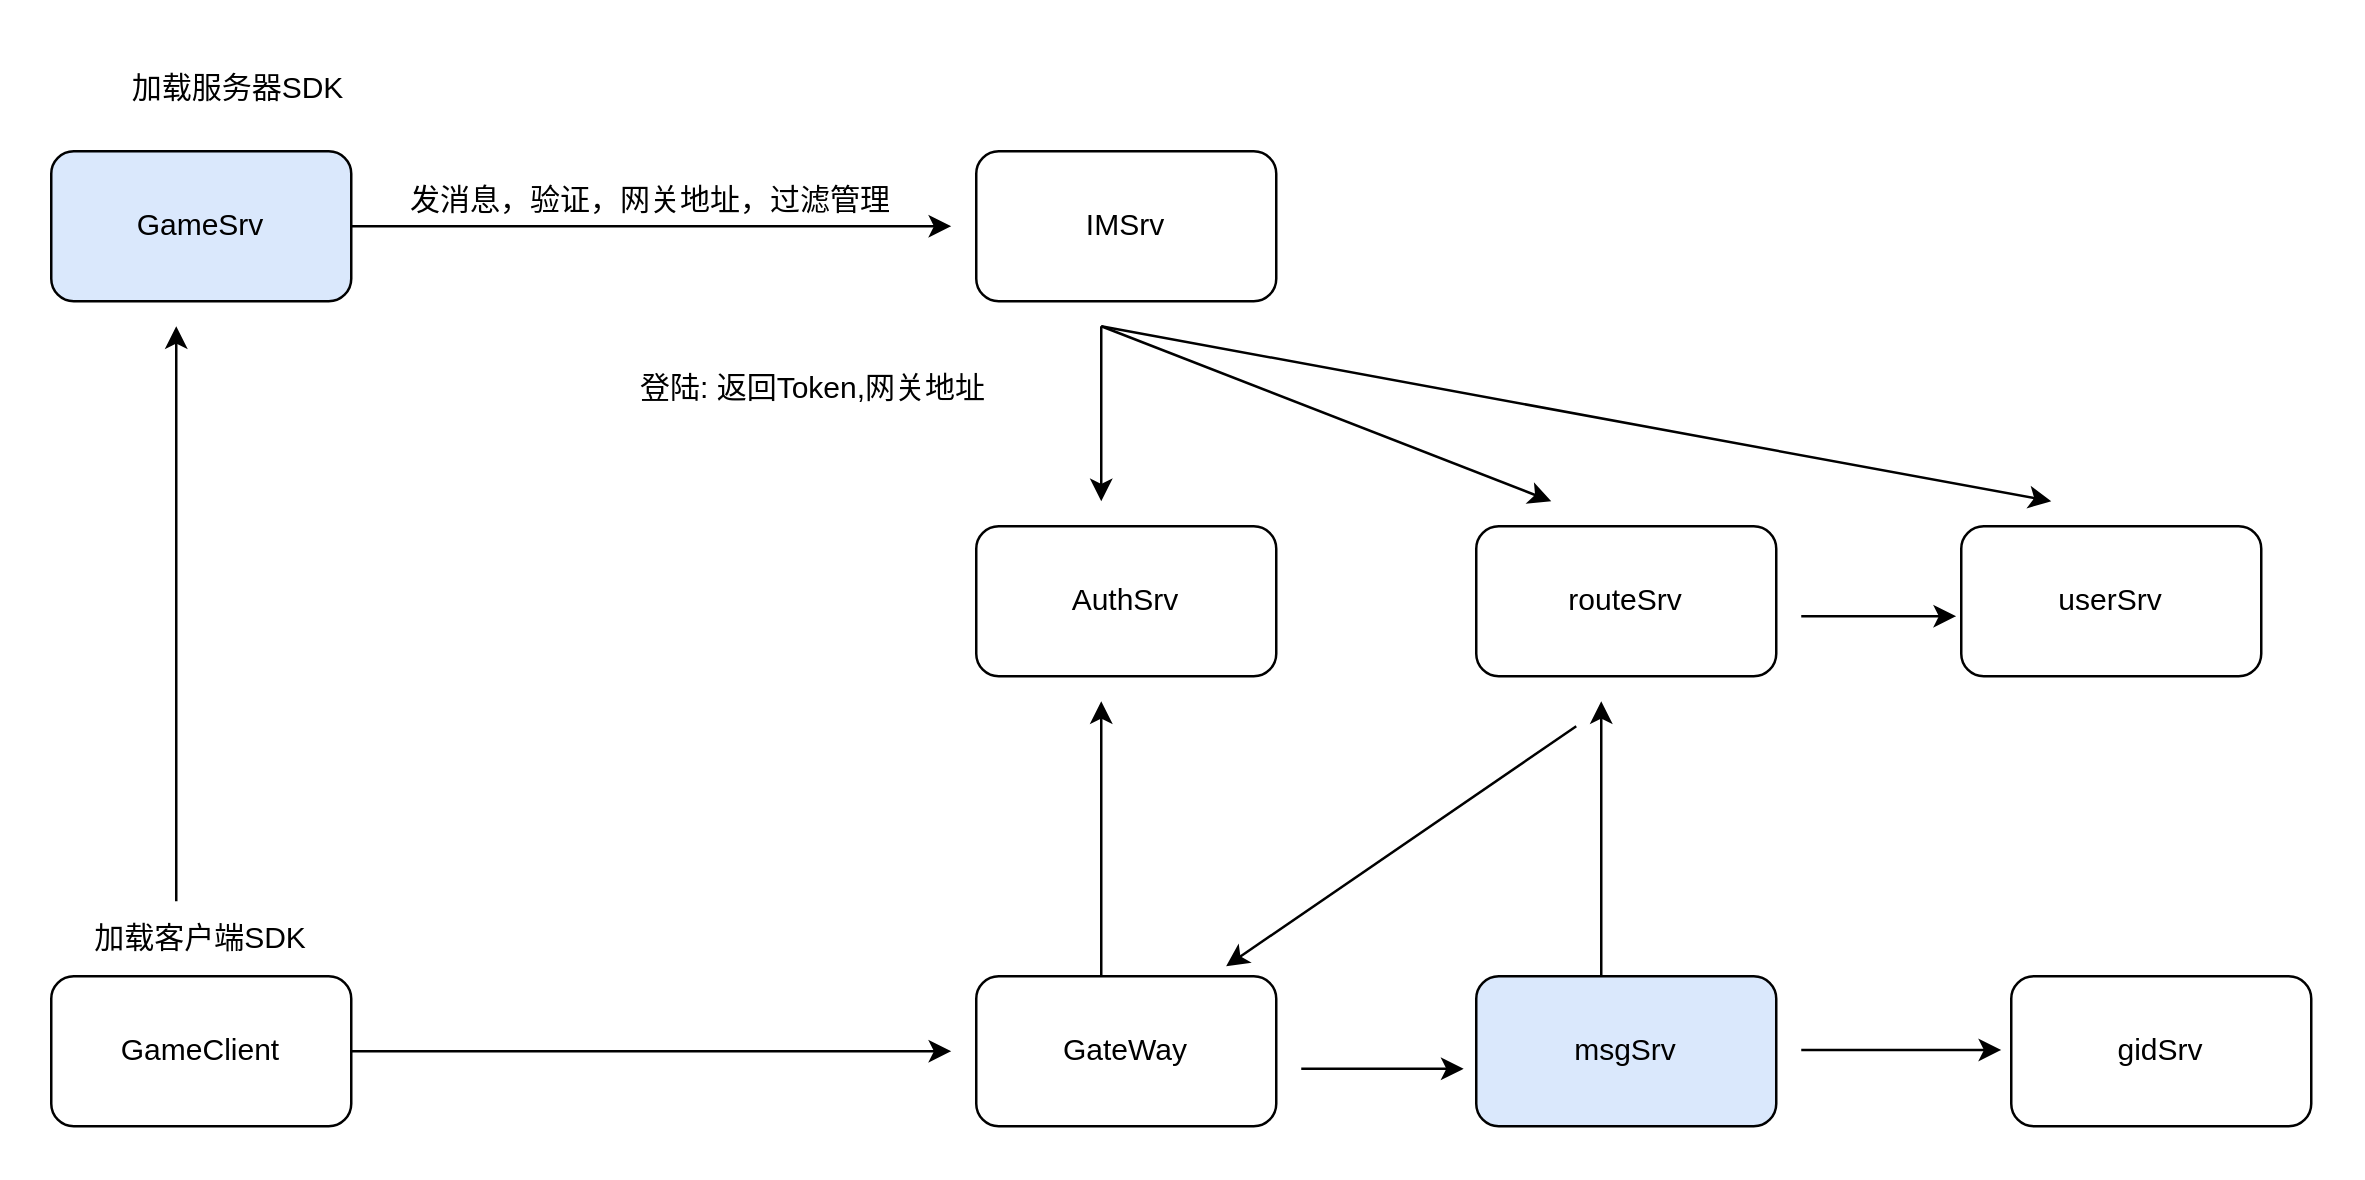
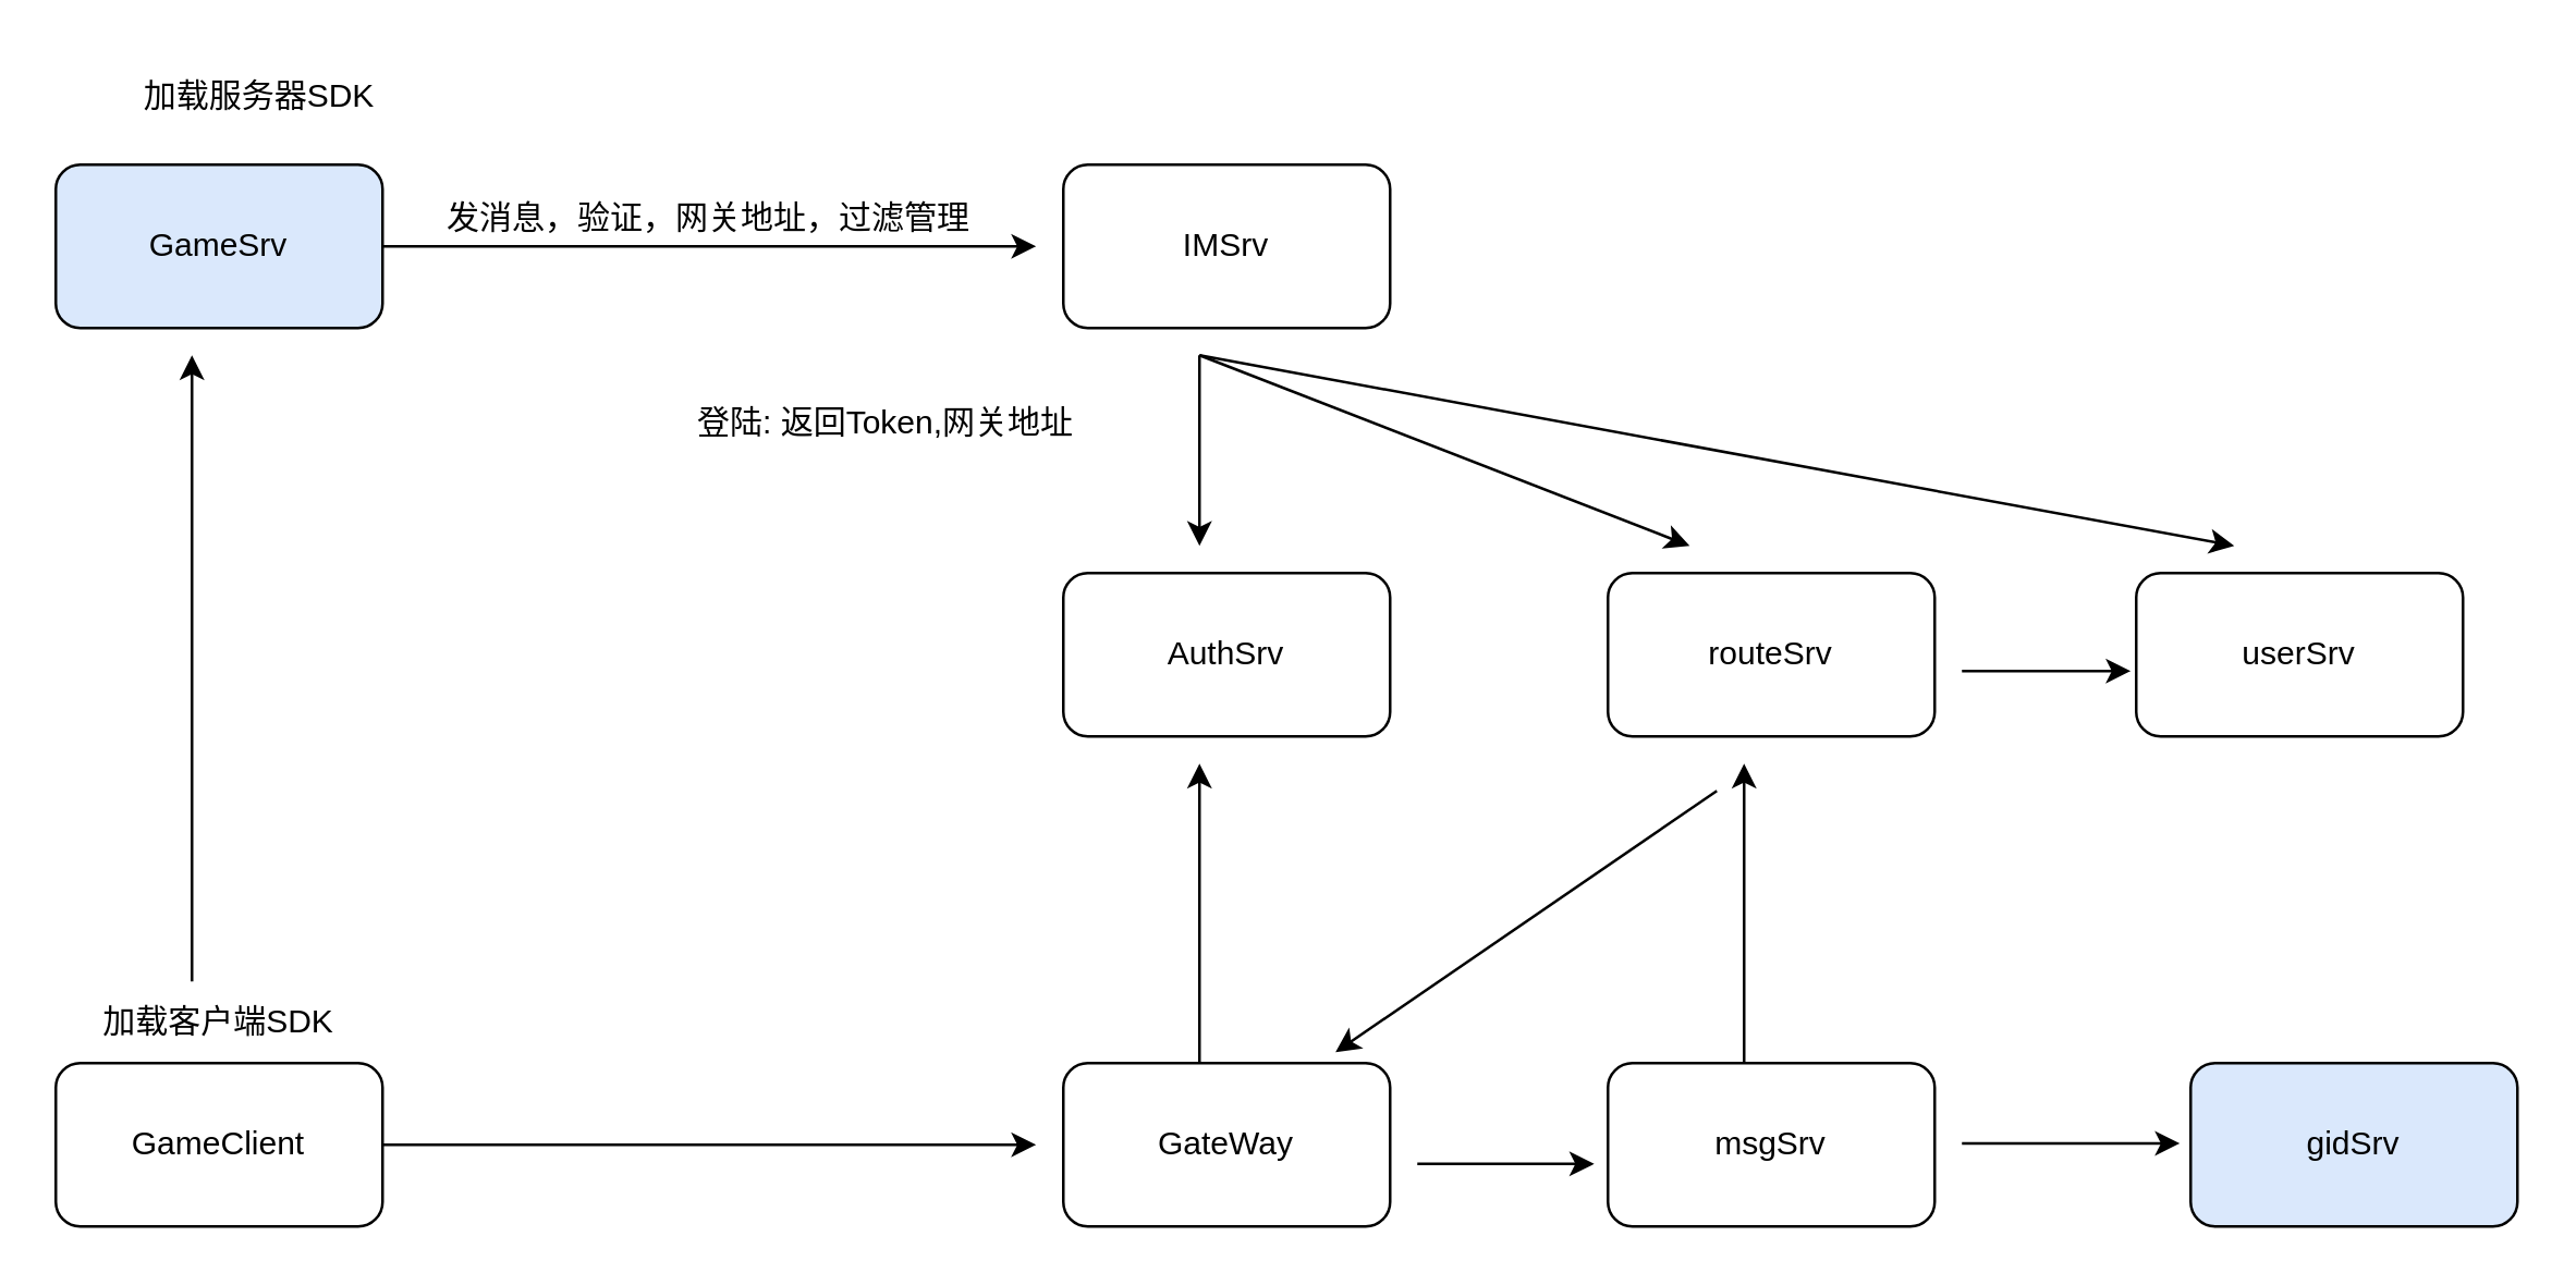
  <mxCell id="0" />
  <mxCell id="1" parent="0" />
  <mxCell id="2" value="GameSrv" style="rounded=1;whiteSpace=wrap;html=1;fillColor=#dae8fc;" vertex="1" parent="1"><mxGeometry x="20" y="60" width="120" height="60" as="geometry" /></mxCell>
  <mxCell id="3" value="GameClient" style="rounded=1;whiteSpace=wrap;html=1;" vertex="1" parent="1"><mxGeometry x="20" y="390" width="120" height="60" as="geometry" /></mxCell>
  <mxCell id="4" value="IMSrv" style="rounded=1;whiteSpace=wrap;html=1;" vertex="1" parent="1"><mxGeometry x="390" y="60" width="120" height="60" as="geometry" /></mxCell>
  <mxCell id="5" value="GateWay" style="rounded=1;whiteSpace=wrap;html=1;" vertex="1" parent="1"><mxGeometry x="390" y="390" width="120" height="60" as="geometry" /></mxCell>
  <mxCell id="6" value="" style="endArrow=classic;html=1;" edge="1" parent="1"><mxGeometry width="50" height="50" relative="1" as="geometry"><mxPoint x="140" y="90" as="sourcePoint" /><mxPoint x="380" y="90" as="targetPoint" /></mxGeometry></mxCell>
  <mxCell id="7" value="加载服务器SDK" style="text;html=1;strokeColor=none;fillColor=none;align=center;verticalAlign=middle;whiteSpace=wrap;rounded=0;" vertex="1" parent="1"><mxGeometry x="35" y="20" width="120" height="30" as="geometry" /></mxCell>
  <mxCell id="8" value="加载客户端SDK" style="text;html=1;strokeColor=none;fillColor=none;align=center;verticalAlign=middle;whiteSpace=wrap;rounded=0;" vertex="1" parent="1"><mxGeometry x="20" y="360" width="120" height="30" as="geometry" /></mxCell>
  <mxCell id="9" value="" style="endArrow=classic;html=1;" edge="1" parent="1"><mxGeometry width="50" height="50" relative="1" as="geometry"><mxPoint x="140" y="420" as="sourcePoint" /><mxPoint x="380" y="420" as="targetPoint" /></mxGeometry></mxCell>
  <mxCell id="10" value="" style="endArrow=classic;html=1;" edge="1" parent="1"><mxGeometry width="50" height="50" relative="1" as="geometry"><mxPoint x="70" y="360" as="sourcePoint" /><mxPoint x="70" y="130" as="targetPoint" /></mxGeometry></mxCell>
  <mxCell id="11" value="发消息，验证，网关地址，过滤管理" style="text;html=1;strokeColor=none;fillColor=none;align=center;verticalAlign=middle;whiteSpace=wrap;rounded=0;" vertex="1" parent="1"><mxGeometry x="150" y="70" width="220" height="20" as="geometry" /></mxCell>
  <mxCell id="12" value="AuthSrv" style="rounded=1;whiteSpace=wrap;html=1;" vertex="1" parent="1"><mxGeometry x="390" y="210" width="120" height="60" as="geometry" /></mxCell>
  <mxCell id="13" value="" style="endArrow=classic;html=1;" edge="1" parent="1"><mxGeometry width="50" height="50" relative="1" as="geometry"><mxPoint x="440" y="130" as="sourcePoint" /><mxPoint x="440" y="200" as="targetPoint" /></mxGeometry></mxCell>
  <mxCell id="14" value="" style="endArrow=classic;html=1;" edge="1" parent="1"><mxGeometry width="50" height="50" relative="1" as="geometry"><mxPoint x="440" y="390" as="sourcePoint" /><mxPoint x="440" y="280" as="targetPoint" /></mxGeometry></mxCell>
  <mxCell id="15" value="userSrv" style="rounded=1;whiteSpace=wrap;html=1;" vertex="1" parent="1"><mxGeometry x="784" y="210" width="120" height="60" as="geometry" /></mxCell>
  <mxCell id="16" value="routeSrv" style="rounded=1;whiteSpace=wrap;html=1;" vertex="1" parent="1"><mxGeometry x="590" y="210" width="120" height="60" as="geometry" /></mxCell>
  <mxCell id="17" value="" style="endArrow=classic;html=1;" edge="1" parent="1"><mxGeometry width="50" height="50" relative="1" as="geometry"><mxPoint x="440" y="130" as="sourcePoint" /><mxPoint x="620" y="200" as="targetPoint" /></mxGeometry></mxCell>
  <mxCell id="18" value="" style="endArrow=classic;html=1;" edge="1" parent="1"><mxGeometry width="50" height="50" relative="1" as="geometry"><mxPoint x="440" y="130" as="sourcePoint" /><mxPoint x="820" y="200" as="targetPoint" /></mxGeometry></mxCell>
- <mxCell id="19" value="msgSrv" style="rounded=1;whiteSpace=wrap;html=1;fillColor=#dae8fc;" vertex="1" parent="1"><mxGeometry x="590" y="390" width="120" height="60" as="geometry" /></mxCell>
+ <mxCell id="19" value="msgSrv" style="rounded=1;whiteSpace=wrap;html=1;" vertex="1" parent="1"><mxGeometry x="590" y="390" width="120" height="60" as="geometry" /></mxCell>
  <mxCell id="20" value="" style="endArrow=classic;html=1;entryX=-0.042;entryY=0.617;entryDx=0;entryDy=0;entryPerimeter=0;" edge="1" parent="1" target="19"><mxGeometry width="50" height="50" relative="1" as="geometry"><mxPoint x="520" y="427" as="sourcePoint" /><mxPoint x="560" y="380" as="targetPoint" /></mxGeometry></mxCell>
  <mxCell id="21" value="" style="endArrow=classic;html=1;" edge="1" parent="1"><mxGeometry width="50" height="50" relative="1" as="geometry"><mxPoint x="640" y="390" as="sourcePoint" /><mxPoint x="640" y="280" as="targetPoint" /></mxGeometry></mxCell>
  <mxCell id="22" value="" style="endArrow=classic;html=1;entryX=0.833;entryY=-0.067;entryDx=0;entryDy=0;entryPerimeter=0;" edge="1" parent="1" target="5"><mxGeometry width="50" height="50" relative="1" as="geometry"><mxPoint x="630" y="290" as="sourcePoint" /><mxPoint x="680" y="240" as="targetPoint" /></mxGeometry></mxCell>
  <mxCell id="23" value="" style="endArrow=classic;html=1;entryX=-0.017;entryY=0.633;entryDx=0;entryDy=0;entryPerimeter=0;" edge="1" parent="1"><mxGeometry width="50" height="50" relative="1" as="geometry"><mxPoint x="720" y="246" as="sourcePoint" /><mxPoint x="781.96" y="245.98" as="targetPoint" /></mxGeometry></mxCell>
- <mxCell id="24" value="gidSrv" style="rounded=1;whiteSpace=wrap;html=1;" vertex="1" parent="1"><mxGeometry x="804" y="390" width="120" height="60" as="geometry" /></mxCell>
+ <mxCell id="24" value="gidSrv" style="rounded=1;whiteSpace=wrap;html=1;fillColor=#dae8fc;" vertex="1" parent="1"><mxGeometry x="804" y="390" width="120" height="60" as="geometry" /></mxCell>
  <mxCell id="25" value="" style="endArrow=classic;html=1;" edge="1" parent="1"><mxGeometry width="50" height="50" relative="1" as="geometry"><mxPoint x="720" y="419.5" as="sourcePoint" /><mxPoint x="800" y="419.5" as="targetPoint" /></mxGeometry></mxCell>
  <mxCell id="26" value="登陆: 返回Token,网关地址&lt;br&gt;" style="text;html=1;strokeColor=none;fillColor=none;align=center;verticalAlign=middle;whiteSpace=wrap;rounded=0;" vertex="1" parent="1"><mxGeometry x="240" y="145" width="170" height="20" as="geometry" /></mxCell>
